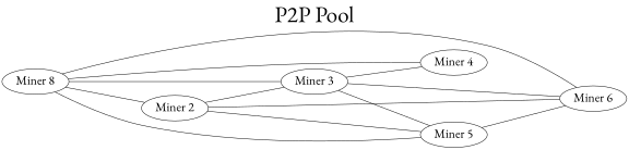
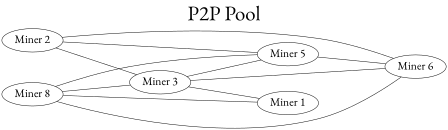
  graph {
    fontname="EB Garamond"
    fontsize=45
    label="P2P Pool"
    labelloc=t
    rankdir=LR
    ranksep=2
    node [fontname="EB Garamond" fontsize=25]
    edge [fontname="EB Garamond"]
    n1 [label="Miner 8"]
    "Miner 2"
    "Miner 3"
-   "Miner 4"
+   "Miner 4" [label="Miner 1"]
    "Miner 5"
    "Miner 6"
-   n1 -- "Miner 2"
    n1 -- "Miner 3"
    n1 -- "Miner 4"
    n1 -- "Miner 5"
    n1 -- "Miner 6"
    "Miner 2" -- "Miner 3"
    "Miner 2" -- "Miner 5"
    "Miner 2" -- "Miner 6"
    "Miner 3" -- "Miner 4"
    "Miner 3" -- "Miner 5"
    "Miner 3" -- "Miner 6"
    "Miner 5" -- "Miner 6"
  }
